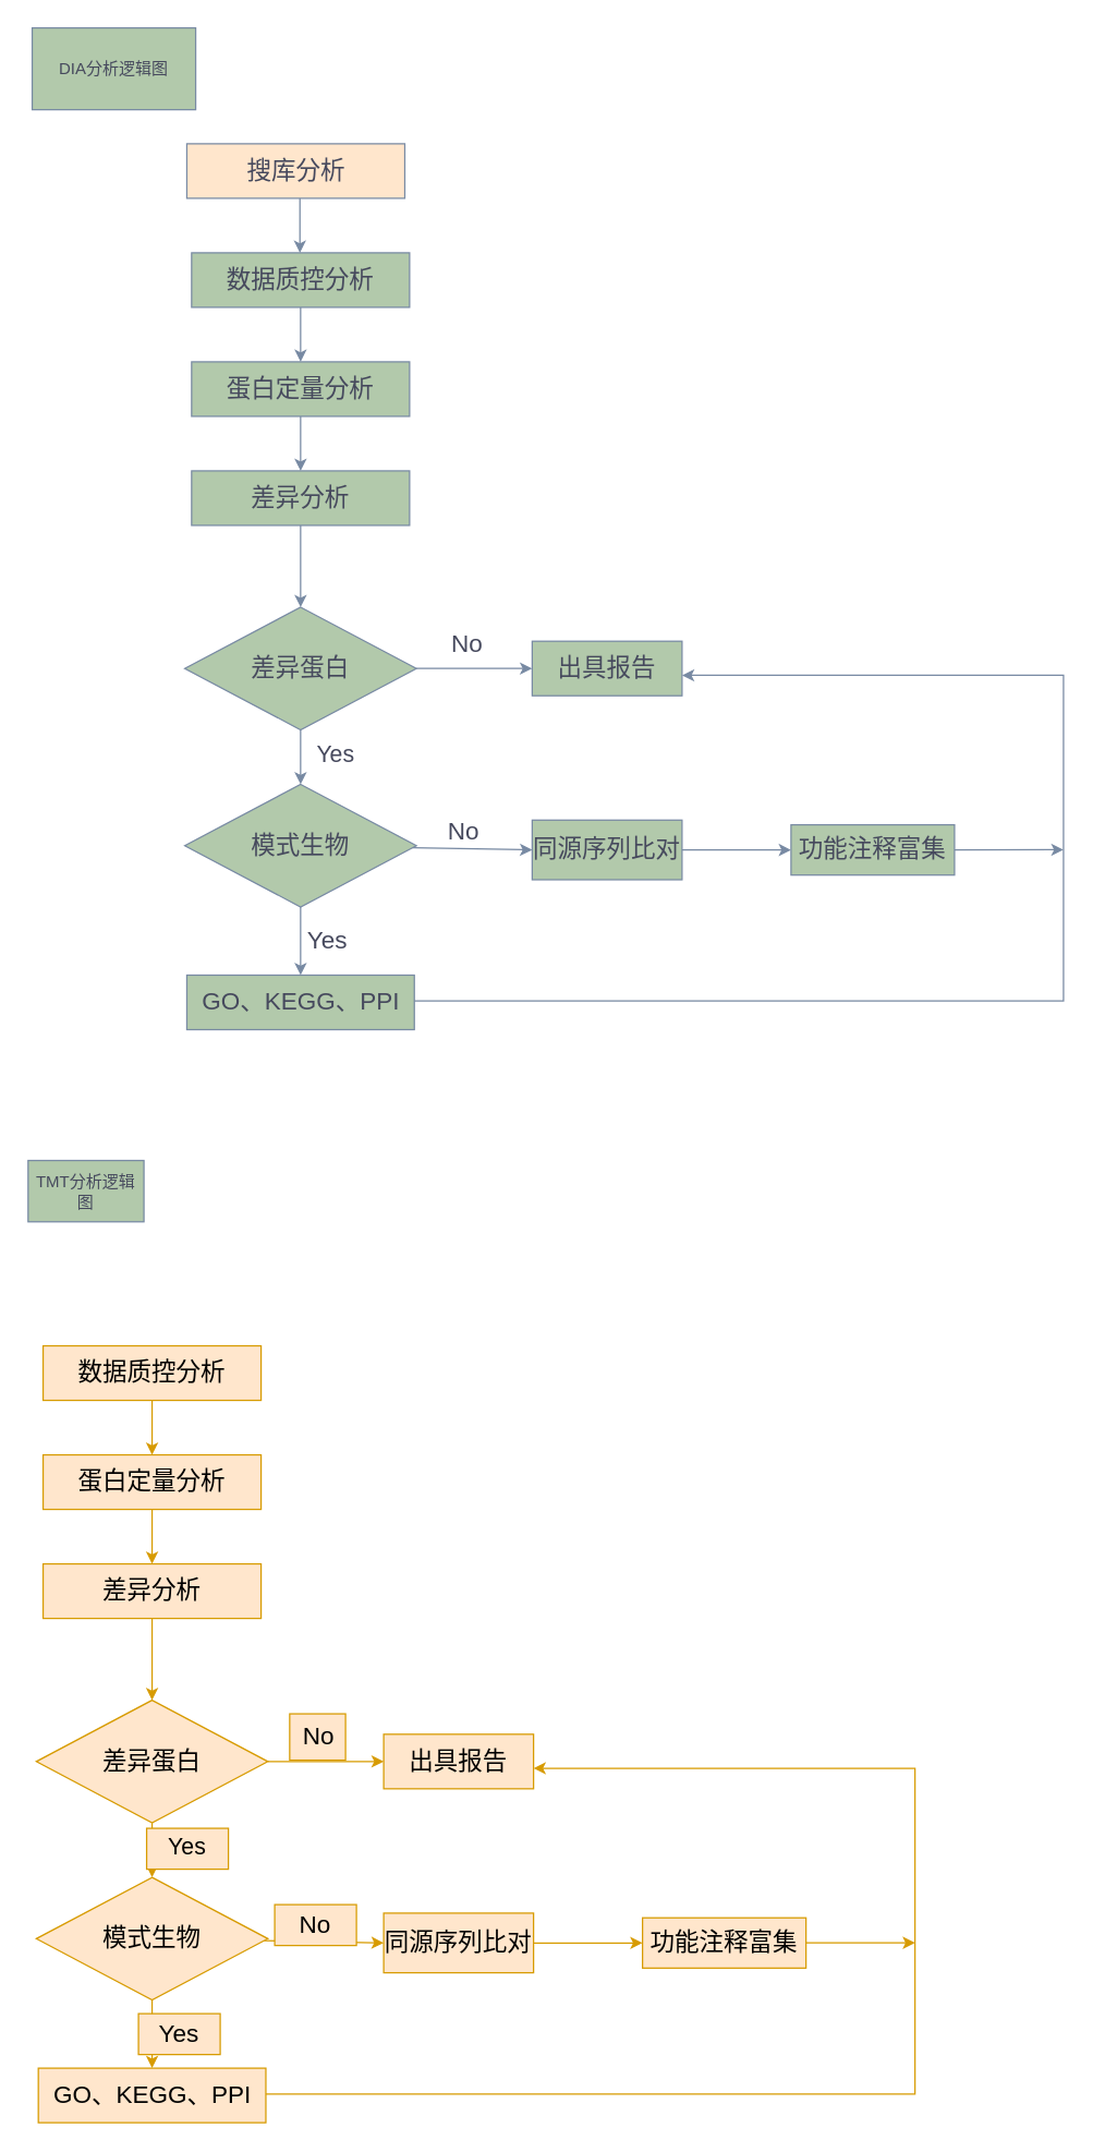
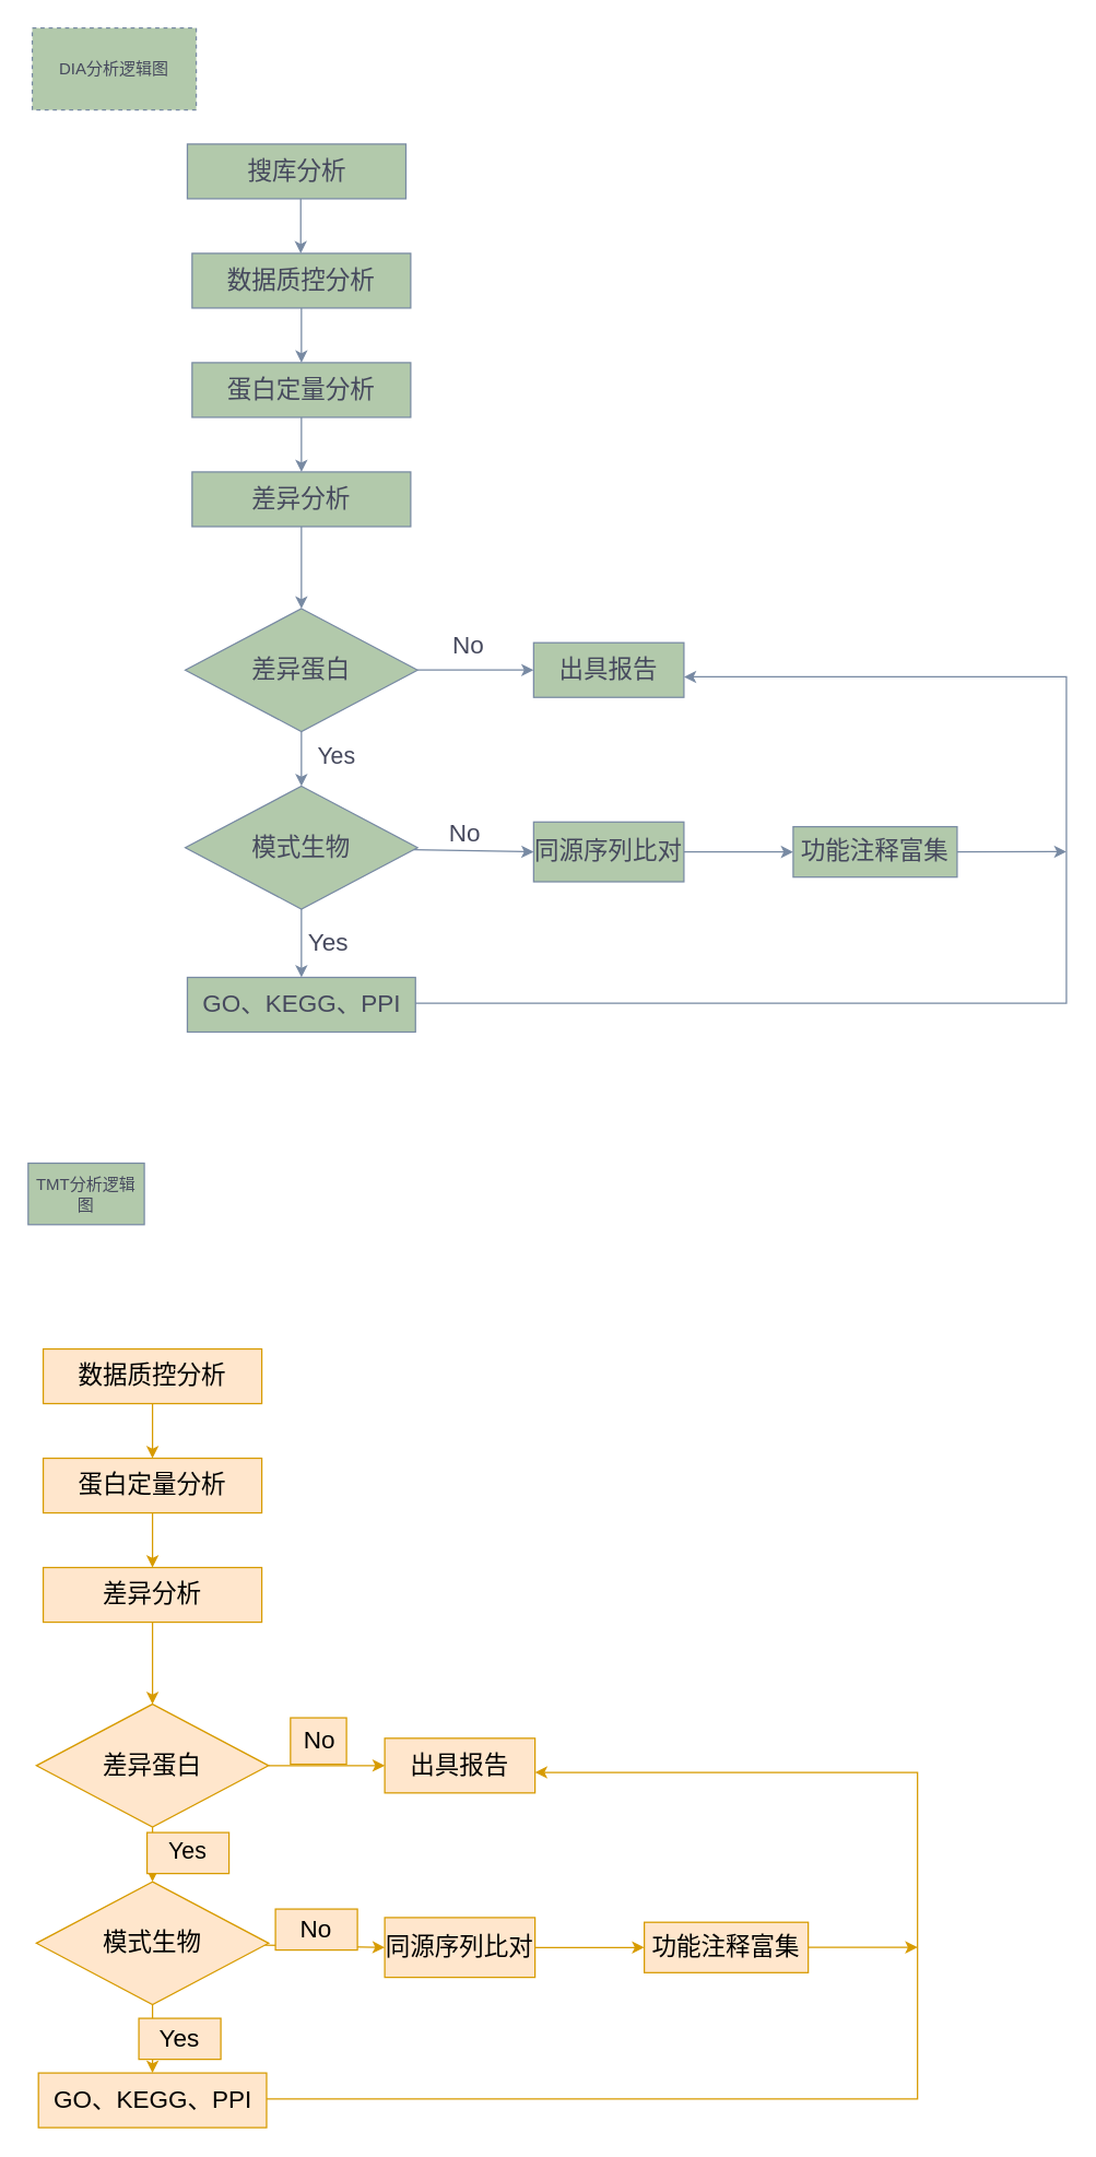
  <mxCell id="0" />
  <mxCell id="1" parent="0" />
  <mxCell id="2" value="" style="edgeStyle=none;rounded=0;orthogonalLoop=1;jettySize=auto;html=1;fontSize=18;labelBackgroundColor=none;strokeColor=#788AA3;fontColor=default;" parent="1" source="3" target="5" edge="1"><mxGeometry relative="1" as="geometry" /></mxCell>
  <mxCell id="3" value="&lt;font style=&quot;font-size: 18px;&quot;&gt;数据质控分析&lt;/font&gt;" style="whiteSpace=wrap;html=1;fontSize=18;labelBackgroundColor=none;fillColor=#B2C9AB;strokeColor=#788AA3;fontColor=#46495D;" parent="1" vertex="1"><mxGeometry x="140" y="185" width="160" height="40" as="geometry" /></mxCell>
  <mxCell id="4" value="" style="edgeStyle=none;rounded=0;orthogonalLoop=1;jettySize=auto;html=1;fontSize=18;labelBackgroundColor=none;strokeColor=#788AA3;fontColor=default;" parent="1" source="5" target="7" edge="1"><mxGeometry relative="1" as="geometry" /></mxCell>
  <mxCell id="5" value="蛋白定量分析" style="whiteSpace=wrap;html=1;fontSize=18;labelBackgroundColor=none;fillColor=#B2C9AB;strokeColor=#788AA3;fontColor=#46495D;" parent="1" vertex="1"><mxGeometry x="140" y="265" width="160" height="40" as="geometry" /></mxCell>
  <mxCell id="6" value="" style="edgeStyle=none;rounded=0;orthogonalLoop=1;jettySize=auto;html=1;fontSize=18;labelBackgroundColor=none;strokeColor=#788AA3;fontColor=default;" parent="1" source="7" target="10" edge="1"><mxGeometry relative="1" as="geometry" /></mxCell>
  <mxCell id="7" value="差异分析" style="whiteSpace=wrap;html=1;fontSize=18;labelBackgroundColor=none;fillColor=#B2C9AB;strokeColor=#788AA3;fontColor=#46495D;" parent="1" vertex="1"><mxGeometry x="140" y="345" width="160" height="40" as="geometry" /></mxCell>
  <mxCell id="8" value="" style="edgeStyle=none;rounded=0;orthogonalLoop=1;jettySize=auto;html=1;fontSize=18;labelBackgroundColor=none;strokeColor=#788AA3;fontColor=default;" parent="1" source="10" edge="1"><mxGeometry relative="1" as="geometry"><mxPoint x="220" y="575" as="targetPoint" /></mxGeometry></mxCell>
  <mxCell id="9" value="" style="edgeStyle=none;rounded=0;orthogonalLoop=1;jettySize=auto;html=1;fontSize=18;labelBackgroundColor=none;strokeColor=#788AA3;fontColor=default;" parent="1" source="10" target="11" edge="1"><mxGeometry relative="1" as="geometry" /></mxCell>
  <mxCell id="10" value="差异蛋白" style="rhombus;whiteSpace=wrap;html=1;fontSize=18;labelBackgroundColor=none;fillColor=#B2C9AB;strokeColor=#788AA3;fontColor=#46495D;" parent="1" vertex="1"><mxGeometry x="135" y="445" width="170" height="90" as="geometry" /></mxCell>
  <mxCell id="11" value="出具报告" style="whiteSpace=wrap;html=1;fontSize=18;labelBackgroundColor=none;fillColor=#B2C9AB;strokeColor=#788AA3;fontColor=#46495D;" parent="1" vertex="1"><mxGeometry x="390" y="470" width="110" height="40" as="geometry" /></mxCell>
  <mxCell id="12" value="No" style="text;html=1;align=center;verticalAlign=middle;resizable=0;points=[];autosize=1;strokeColor=none;fillColor=none;fontSize=18;labelBackgroundColor=none;fontColor=#46495D;" parent="1" vertex="1"><mxGeometry x="321" y="455" width="41" height="34" as="geometry" /></mxCell>
  <mxCell id="13" value="" style="edgeStyle=none;rounded=0;orthogonalLoop=1;jettySize=auto;html=1;entryX=0;entryY=0.5;entryDx=0;entryDy=0;entryPerimeter=0;fontSize=18;labelBackgroundColor=none;strokeColor=#788AA3;fontColor=default;" parent="1" source="15" target="17" edge="1"><mxGeometry relative="1" as="geometry"><mxPoint x="385" y="620" as="targetPoint" /></mxGeometry></mxCell>
  <mxCell id="14" value="" style="edgeStyle=none;rounded=0;orthogonalLoop=1;jettySize=auto;html=1;fontSize=18;labelBackgroundColor=none;strokeColor=#788AA3;fontColor=default;" parent="1" source="15" target="20" edge="1"><mxGeometry relative="1" as="geometry" /></mxCell>
  <mxCell id="15" value="模式生物" style="rhombus;whiteSpace=wrap;html=1;fontSize=18;labelBackgroundColor=none;fillColor=#B2C9AB;strokeColor=#788AA3;fontColor=#46495D;" parent="1" vertex="1"><mxGeometry x="135" y="575" width="170" height="90" as="geometry" /></mxCell>
  <mxCell id="16" value="" style="edgeStyle=none;rounded=0;orthogonalLoop=1;jettySize=auto;html=1;fontSize=18;labelBackgroundColor=none;strokeColor=#788AA3;fontColor=default;" parent="1" source="17" target="22" edge="1"><mxGeometry relative="1" as="geometry" /></mxCell>
  <mxCell id="17" value="同源序列比对" style="whiteSpace=wrap;html=1;fontSize=18;labelBackgroundColor=none;fillColor=#B2C9AB;strokeColor=#788AA3;fontColor=#46495D;" parent="1" vertex="1"><mxGeometry x="390" y="601.25" width="110" height="43.75" as="geometry" /></mxCell>
  <mxCell id="18" value="No" style="text;strokeColor=none;align=center;fillColor=none;html=1;verticalAlign=middle;whiteSpace=wrap;rounded=0;fontSize=18;labelBackgroundColor=none;fontColor=#46495D;" parent="1" vertex="1"><mxGeometry x="310" y="595" width="60" height="30" as="geometry" /></mxCell>
  <mxCell id="19" value="" style="edgeStyle=none;rounded=0;orthogonalLoop=1;jettySize=auto;html=1;fontSize=18;labelBackgroundColor=none;strokeColor=#788AA3;fontColor=default;" parent="1" edge="1"><mxGeometry relative="1" as="geometry"><mxPoint x="280" y="734" as="sourcePoint" /><mxPoint x="500" y="495" as="targetPoint" /><Array as="points"><mxPoint x="780" y="734" /><mxPoint x="780" y="495" /></Array></mxGeometry></mxCell>
  <mxCell id="20" value="GO、KEGG、PPI" style="whiteSpace=wrap;html=1;fontSize=18;labelBackgroundColor=none;fillColor=#B2C9AB;strokeColor=#788AA3;fontColor=#46495D;" parent="1" vertex="1"><mxGeometry x="136.5" y="715" width="167" height="40" as="geometry" /></mxCell>
  <mxCell id="21" style="edgeStyle=none;rounded=0;orthogonalLoop=1;jettySize=auto;html=1;fontSize=18;labelBackgroundColor=none;strokeColor=#788AA3;fontColor=default;" parent="1" source="22" edge="1"><mxGeometry relative="1" as="geometry"><mxPoint x="780" y="623" as="targetPoint" /></mxGeometry></mxCell>
  <mxCell id="22" value="功能注释富集" style="whiteSpace=wrap;html=1;fontSize=18;labelBackgroundColor=none;fillColor=#B2C9AB;strokeColor=#788AA3;fontColor=#46495D;" parent="1" vertex="1"><mxGeometry x="580" y="604.69" width="120" height="36.88" as="geometry" /></mxCell>
  <mxCell id="23" value="Yes" style="text;strokeColor=none;align=center;fillColor=none;html=1;verticalAlign=middle;whiteSpace=wrap;rounded=0;fontSize=18;labelBackgroundColor=none;fontColor=#46495D;" parent="1" vertex="1"><mxGeometry x="210" y="675" width="60" height="30" as="geometry" /></mxCell>
  <mxCell id="24" value="Yes" style="text;strokeColor=none;align=center;fillColor=none;html=1;verticalAlign=middle;whiteSpace=wrap;rounded=0;fontColor=#46495D;fontSize=17;labelBackgroundColor=none;" parent="1" vertex="1"><mxGeometry x="216" y="539" width="60" height="30" as="geometry" /></mxCell>
- <mxCell id="25" value="搜库分析" style="whiteSpace=wrap;html=1;fontSize=18;labelBackgroundColor=none;fillColor=#ffe6cc;strokeColor=#788AA3;fontColor=#46495D;" vertex="1" parent="1"><mxGeometry x="136.5" y="105" width="160" height="40" as="geometry" /></mxCell>
+ <mxCell id="25" value="搜库分析" style="whiteSpace=wrap;html=1;fontSize=18;labelBackgroundColor=none;fillColor=#B2C9AB;strokeColor=#788AA3;fontColor=#46495D;" vertex="1" parent="1"><mxGeometry x="136.5" y="105" width="160" height="40" as="geometry" /></mxCell>
  <mxCell id="26" value="" style="edgeStyle=none;rounded=0;orthogonalLoop=1;jettySize=auto;html=1;fontSize=18;labelBackgroundColor=none;strokeColor=#788AA3;fontColor=default;" edge="1" parent="1"><mxGeometry relative="1" as="geometry"><mxPoint x="219.5" y="145" as="sourcePoint" /><mxPoint x="219.5" y="185" as="targetPoint" /></mxGeometry></mxCell>
  <mxCell id="27" value="" style="edgeStyle=none;rounded=0;orthogonalLoop=1;jettySize=auto;html=1;fontSize=18;labelBackgroundColor=none;strokeColor=#d79b00;fontColor=default;fillColor=#ffe6cc;" edge="1" parent="1" source="28" target="30"><mxGeometry relative="1" as="geometry" /></mxCell>
  <mxCell id="28" value="&lt;font style=&quot;font-size: 18px;&quot;&gt;数据质控分析&lt;/font&gt;" style="whiteSpace=wrap;html=1;fontSize=18;labelBackgroundColor=none;fillColor=#ffe6cc;strokeColor=#d79b00;" vertex="1" parent="1"><mxGeometry x="31" y="987" width="160" height="40" as="geometry" /></mxCell>
  <mxCell id="29" value="" style="edgeStyle=none;rounded=0;orthogonalLoop=1;jettySize=auto;html=1;fontSize=18;labelBackgroundColor=none;strokeColor=#d79b00;fontColor=default;fillColor=#ffe6cc;" edge="1" parent="1" source="30" target="32"><mxGeometry relative="1" as="geometry" /></mxCell>
  <mxCell id="30" value="蛋白定量分析" style="whiteSpace=wrap;html=1;fontSize=18;labelBackgroundColor=none;fillColor=#ffe6cc;strokeColor=#d79b00;" vertex="1" parent="1"><mxGeometry x="31" y="1067" width="160" height="40" as="geometry" /></mxCell>
  <mxCell id="31" value="" style="edgeStyle=none;rounded=0;orthogonalLoop=1;jettySize=auto;html=1;fontSize=18;labelBackgroundColor=none;strokeColor=#d79b00;fontColor=default;fillColor=#ffe6cc;" edge="1" parent="1" source="32" target="35"><mxGeometry relative="1" as="geometry" /></mxCell>
  <mxCell id="32" value="差异分析" style="whiteSpace=wrap;html=1;fontSize=18;labelBackgroundColor=none;fillColor=#ffe6cc;strokeColor=#d79b00;" vertex="1" parent="1"><mxGeometry x="31" y="1147" width="160" height="40" as="geometry" /></mxCell>
  <mxCell id="33" value="" style="edgeStyle=none;rounded=0;orthogonalLoop=1;jettySize=auto;html=1;fontSize=18;labelBackgroundColor=none;strokeColor=#d79b00;fontColor=default;fillColor=#ffe6cc;" edge="1" parent="1" source="35"><mxGeometry relative="1" as="geometry"><mxPoint x="111" y="1377" as="targetPoint" /></mxGeometry></mxCell>
  <mxCell id="34" value="" style="edgeStyle=none;rounded=0;orthogonalLoop=1;jettySize=auto;html=1;fontSize=18;labelBackgroundColor=none;strokeColor=#d79b00;fontColor=default;fillColor=#ffe6cc;" edge="1" parent="1" source="35" target="36"><mxGeometry relative="1" as="geometry" /></mxCell>
  <mxCell id="35" value="差异蛋白" style="rhombus;whiteSpace=wrap;html=1;fontSize=18;labelBackgroundColor=none;fillColor=#ffe6cc;strokeColor=#d79b00;" vertex="1" parent="1"><mxGeometry x="26" y="1247" width="170" height="90" as="geometry" /></mxCell>
  <mxCell id="36" value="出具报告" style="whiteSpace=wrap;html=1;fontSize=18;labelBackgroundColor=none;fillColor=#ffe6cc;strokeColor=#d79b00;" vertex="1" parent="1"><mxGeometry x="281" y="1272" width="110" height="40" as="geometry" /></mxCell>
  <mxCell id="37" value="No" style="text;html=1;align=center;verticalAlign=middle;resizable=0;points=[];autosize=1;strokeColor=#d79b00;fillColor=#ffe6cc;fontSize=18;labelBackgroundColor=none;" vertex="1" parent="1"><mxGeometry x="212" y="1257" width="41" height="34" as="geometry" /></mxCell>
  <mxCell id="38" value="" style="edgeStyle=none;rounded=0;orthogonalLoop=1;jettySize=auto;html=1;entryX=0;entryY=0.5;entryDx=0;entryDy=0;entryPerimeter=0;fontSize=18;labelBackgroundColor=none;strokeColor=#d79b00;fontColor=default;fillColor=#ffe6cc;" edge="1" parent="1" source="40" target="42"><mxGeometry relative="1" as="geometry"><mxPoint x="276" y="1422" as="targetPoint" /></mxGeometry></mxCell>
  <mxCell id="39" value="" style="edgeStyle=none;rounded=0;orthogonalLoop=1;jettySize=auto;html=1;fontSize=18;labelBackgroundColor=none;strokeColor=#d79b00;fontColor=default;fillColor=#ffe6cc;" edge="1" parent="1" source="40" target="45"><mxGeometry relative="1" as="geometry" /></mxCell>
  <mxCell id="40" value="模式生物" style="rhombus;whiteSpace=wrap;html=1;fontSize=18;labelBackgroundColor=none;fillColor=#ffe6cc;strokeColor=#d79b00;" vertex="1" parent="1"><mxGeometry x="26" y="1377" width="170" height="90" as="geometry" /></mxCell>
  <mxCell id="41" value="" style="edgeStyle=none;rounded=0;orthogonalLoop=1;jettySize=auto;html=1;fontSize=18;labelBackgroundColor=none;strokeColor=#d79b00;fontColor=default;fillColor=#ffe6cc;" edge="1" parent="1" source="42" target="47"><mxGeometry relative="1" as="geometry" /></mxCell>
  <mxCell id="42" value="同源序列比对" style="whiteSpace=wrap;html=1;fontSize=18;labelBackgroundColor=none;fillColor=#ffe6cc;strokeColor=#d79b00;" vertex="1" parent="1"><mxGeometry x="281" y="1403.25" width="110" height="43.75" as="geometry" /></mxCell>
  <mxCell id="43" value="No" style="text;strokeColor=#d79b00;align=center;fillColor=#ffe6cc;html=1;verticalAlign=middle;whiteSpace=wrap;rounded=0;fontSize=18;labelBackgroundColor=none;" vertex="1" parent="1"><mxGeometry x="201" y="1397" width="60" height="30" as="geometry" /></mxCell>
  <mxCell id="44" value="" style="edgeStyle=none;rounded=0;orthogonalLoop=1;jettySize=auto;html=1;fontSize=18;labelBackgroundColor=none;strokeColor=#d79b00;fontColor=default;fillColor=#ffe6cc;" edge="1" parent="1"><mxGeometry relative="1" as="geometry"><mxPoint x="171" y="1536" as="sourcePoint" /><mxPoint x="391" y="1297" as="targetPoint" /><Array as="points"><mxPoint x="671" y="1536" /><mxPoint x="671" y="1297" /></Array></mxGeometry></mxCell>
  <mxCell id="45" value="GO、KEGG、PPI" style="whiteSpace=wrap;html=1;fontSize=18;labelBackgroundColor=none;fillColor=#ffe6cc;strokeColor=#d79b00;" vertex="1" parent="1"><mxGeometry x="27.5" y="1517" width="167" height="40" as="geometry" /></mxCell>
  <mxCell id="46" style="edgeStyle=none;rounded=0;orthogonalLoop=1;jettySize=auto;html=1;fontSize=18;labelBackgroundColor=none;strokeColor=#d79b00;fontColor=default;fillColor=#ffe6cc;" edge="1" parent="1" source="47"><mxGeometry relative="1" as="geometry"><mxPoint x="671" y="1425" as="targetPoint" /></mxGeometry></mxCell>
  <mxCell id="47" value="功能注释富集" style="whiteSpace=wrap;html=1;fontSize=18;labelBackgroundColor=none;fillColor=#ffe6cc;strokeColor=#d79b00;" vertex="1" parent="1"><mxGeometry x="471" y="1406.69" width="120" height="36.88" as="geometry" /></mxCell>
  <mxCell id="48" value="Yes" style="text;strokeColor=#d79b00;align=center;fillColor=#ffe6cc;html=1;verticalAlign=middle;whiteSpace=wrap;rounded=0;fontSize=18;labelBackgroundColor=none;" vertex="1" parent="1"><mxGeometry x="101" y="1477" width="60" height="30" as="geometry" /></mxCell>
  <mxCell id="49" value="Yes" style="text;strokeColor=#d79b00;align=center;fillColor=#ffe6cc;html=1;verticalAlign=middle;whiteSpace=wrap;rounded=0;fontSize=17;labelBackgroundColor=none;" vertex="1" parent="1"><mxGeometry x="107" y="1341" width="60" height="30" as="geometry" /></mxCell>
  <mxCell id="50" value="TMT分析逻辑图" style="rounded=0;whiteSpace=wrap;html=1;strokeColor=#788AA3;fontColor=#46495D;fillColor=#B2C9AB;" vertex="1" parent="1"><mxGeometry x="20" y="851" width="85" height="45" as="geometry" /></mxCell>
- <mxCell id="51" value="DIA分析逻辑图" style="rounded=0;whiteSpace=wrap;html=1;strokeColor=#788AA3;fontColor=#46495D;fillColor=#B2C9AB;" vertex="1" parent="1"><mxGeometry x="23" width="120" height="60" as="geometry" y="20" /></mxCell>
+ <mxCell id="51" value="DIA分析逻辑图" style="rounded=0;whiteSpace=wrap;html=1;strokeColor=#788AA3;fontColor=#46495D;fillColor=#B2C9AB;dashed=1;" vertex="1" parent="1"><mxGeometry x="23" width="120" height="60" as="geometry" y="20" /></mxCell>
